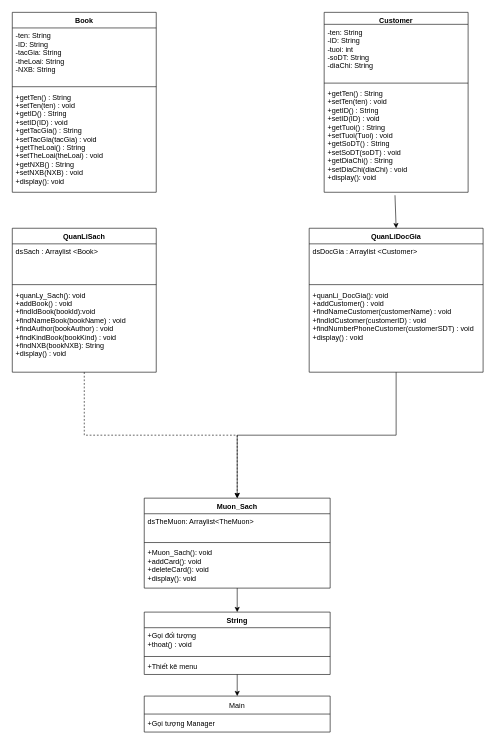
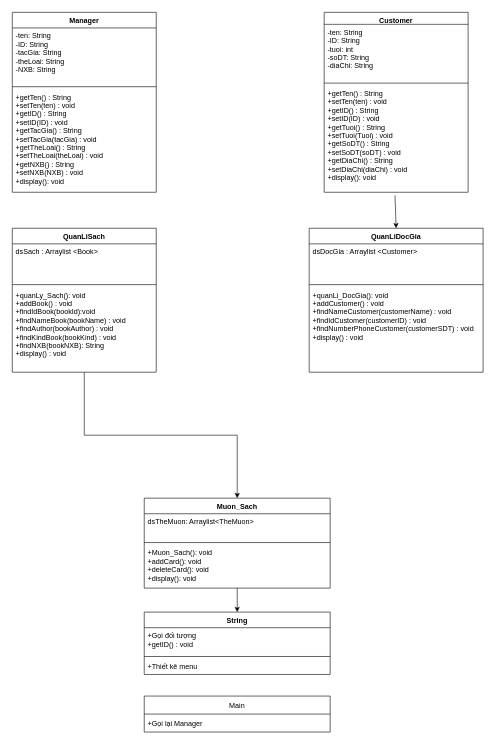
  <mxCell id="0" />
  <mxCell id="1" parent="0" />
- <mxCell id="2" value="Book" style="swimlane;fontStyle=1;align=center;verticalAlign=top;childLayout=stackLayout;horizontal=1;startSize=26;horizontalStack=0;resizeParent=1;resizeParentMax=0;resizeLast=0;collapsible=1;marginBottom=0;" vertex="1" parent="1"><mxGeometry x="20" y="20" width="240" height="300" as="geometry" /></mxCell>
+ <mxCell id="2" value="Manager" style="swimlane;fontStyle=1;align=center;verticalAlign=top;childLayout=stackLayout;horizontal=1;startSize=26;horizontalStack=0;resizeParent=1;resizeParentMax=0;resizeLast=0;collapsible=1;marginBottom=0;" vertex="1" parent="1"><mxGeometry x="20" y="20" width="240" height="300" as="geometry" /></mxCell>
  <mxCell id="3" value="-ten: String&#10;-ID: String&#10;-tacGia: String&#10;-theLoai: String&#10;-NXB: String" style="text;strokeColor=none;fillColor=none;align=left;verticalAlign=top;spacingLeft=4;spacingRight=4;overflow=hidden;rotatable=0;points=[[0,0.5],[1,0.5]];portConstraint=eastwest;" vertex="1" parent="2"><mxGeometry y="26" width="240" height="94" as="geometry" /></mxCell>
  <mxCell id="4" value="" style="line;strokeWidth=1;fillColor=none;align=left;verticalAlign=middle;spacingTop=-1;spacingLeft=3;spacingRight=3;rotatable=0;labelPosition=right;points=[];portConstraint=eastwest;" vertex="1" parent="2"><mxGeometry y="120" width="240" height="8" as="geometry" /></mxCell>
  <mxCell id="5" value="+getTen() : String&#10;+setTen(ten) : void&#10;+getID() : String&#10;+setID(ID) : void&#10;+getTacGia() : String&#10;+setTacGia(tacGia) : void&#10;+getTheLoai() : String&#10;+setTheLoai(theLoai) : void&#10;+getNXB() : String&#10;+setNXB(NXB) : void&#10;+display(): void" style="text;strokeColor=none;fillColor=none;align=left;verticalAlign=top;spacingLeft=4;spacingRight=4;overflow=hidden;rotatable=0;points=[[0,0.5],[1,0.5]];portConstraint=eastwest;" vertex="1" parent="2"><mxGeometry y="128" width="240" height="172" as="geometry" /></mxCell>
  <mxCell id="6" value="Customer" style="swimlane;fontStyle=1;align=center;verticalAlign=top;childLayout=stackLayout;horizontal=1;startSize=20;horizontalStack=0;resizeParent=1;resizeParentMax=0;resizeLast=0;collapsible=1;marginBottom=0;" vertex="1" parent="1"><mxGeometry x="540" y="20" width="240" height="300" as="geometry" /></mxCell>
  <mxCell id="7" value="-ten: String&#10;-ID: String&#10;-tuoi: int&#10;-soDT: String&#10;-diaChi: String" style="text;strokeColor=none;fillColor=none;align=left;verticalAlign=top;spacingLeft=4;spacingRight=4;overflow=hidden;rotatable=0;points=[[0,0.5],[1,0.5]];portConstraint=eastwest;" vertex="1" parent="6"><mxGeometry y="20" width="240" height="94" as="geometry" /></mxCell>
  <mxCell id="8" value="" style="line;strokeWidth=1;fillColor=none;align=left;verticalAlign=middle;spacingTop=-1;spacingLeft=3;spacingRight=3;rotatable=0;labelPosition=right;points=[];portConstraint=eastwest;" vertex="1" parent="6"><mxGeometry y="114" width="240" height="8" as="geometry" /></mxCell>
  <mxCell id="9" value="+getTen() : String&#10;+setTen(ten) : void&#10;+getID() : String&#10;+setID(ID) : void&#10;+getTuoi() : String&#10;+setTuoi(Tuoi) : void&#10;+getSoDT() : String&#10;+setSoDT(soDT) : void&#10;+getDiaChi() : String&#10;+setDiaChi(diaChi) : void&#10;+display(): void" style="text;strokeColor=none;fillColor=none;align=left;verticalAlign=top;spacingLeft=4;spacingRight=4;overflow=hidden;rotatable=0;points=[[0,0.5],[1,0.5]];portConstraint=eastwest;" vertex="1" parent="6"><mxGeometry y="122" width="240" height="178" as="geometry" /></mxCell>
- <mxCell id="10" style="edgeStyle=orthogonalEdgeStyle;rounded=0;orthogonalLoop=1;jettySize=auto;html=1;entryX=0.5;entryY=0;entryDx=0;entryDy=0;" edge="1" parent="1" source="11" target="20"><mxGeometry relative="1" as="geometry" /></mxCell>
  <mxCell id="11" value="QuanLiDocGia" style="swimlane;fontStyle=1;align=center;verticalAlign=top;childLayout=stackLayout;horizontal=1;startSize=26;horizontalStack=0;resizeParent=1;resizeParentMax=0;resizeLast=0;collapsible=1;marginBottom=0;" vertex="1" parent="1"><mxGeometry x="515" y="380" width="290" height="240" as="geometry" /></mxCell>
  <mxCell id="12" value="dsDocGia : Arraylist &lt;Customer&gt; &#10;" style="text;strokeColor=none;fillColor=none;align=left;verticalAlign=top;spacingLeft=4;spacingRight=4;overflow=hidden;rotatable=0;points=[[0,0.5],[1,0.5]];portConstraint=eastwest;" vertex="1" parent="11"><mxGeometry y="26" width="290" height="64" as="geometry" /></mxCell>
  <mxCell id="13" value="" style="line;strokeWidth=1;fillColor=none;align=left;verticalAlign=middle;spacingTop=-1;spacingLeft=3;spacingRight=3;rotatable=0;labelPosition=right;points=[];portConstraint=eastwest;" vertex="1" parent="11"><mxGeometry y="90" width="290" height="8" as="geometry" /></mxCell>
  <mxCell id="14" value="+quanLi_DocGia(): void&#10;+addCustomer() : void&#10;+findNameCustomer(customerName) : void&#10;+findIdCustomer(customerID) : void&#10;+findNumberPhoneCustomer(customerSDT) : void&#10;+display() : void&#10;" style="text;strokeColor=none;fillColor=none;align=left;verticalAlign=top;spacingLeft=4;spacingRight=4;overflow=hidden;rotatable=0;points=[[0,0.5],[1,0.5]];portConstraint=eastwest;" vertex="1" parent="11"><mxGeometry y="98" width="290" height="142" as="geometry" /></mxCell>
- <mxCell id="15" style="edgeStyle=orthogonalEdgeStyle;rounded=0;orthogonalLoop=1;jettySize=auto;html=1;entryX=0.5;entryY=0;entryDx=0;entryDy=0;dashed=1;" edge="1" parent="1" source="16" target="20"><mxGeometry relative="1" as="geometry" /></mxCell>
+ <mxCell id="15" style="edgeStyle=orthogonalEdgeStyle;rounded=0;orthogonalLoop=1;jettySize=auto;html=1;entryX=0.5;entryY=0;entryDx=0;entryDy=0;" edge="1" parent="1" source="16" target="20"><mxGeometry relative="1" as="geometry" /></mxCell>
  <mxCell id="16" value="QuanLiSach" style="swimlane;fontStyle=1;align=center;verticalAlign=top;childLayout=stackLayout;horizontal=1;startSize=26;horizontalStack=0;resizeParent=1;resizeParentMax=0;resizeLast=0;collapsible=1;marginBottom=0;" vertex="1" parent="1"><mxGeometry x="20" y="380" width="240" height="240" as="geometry" /></mxCell>
  <mxCell id="17" value="dsSach : Arraylist &lt;Book&gt; &#10;" style="text;strokeColor=none;fillColor=none;align=left;verticalAlign=top;spacingLeft=4;spacingRight=4;overflow=hidden;rotatable=0;points=[[0,0.5],[1,0.5]];portConstraint=eastwest;" vertex="1" parent="16"><mxGeometry y="26" width="240" height="64" as="geometry" /></mxCell>
  <mxCell id="18" value="" style="line;strokeWidth=1;fillColor=none;align=left;verticalAlign=middle;spacingTop=-1;spacingLeft=3;spacingRight=3;rotatable=0;labelPosition=right;points=[];portConstraint=eastwest;" vertex="1" parent="16"><mxGeometry y="90" width="240" height="8" as="geometry" /></mxCell>
  <mxCell id="19" value="+quanLy_Sach(): void&#10;+addBook() : void&#10;+findIdBook(bookId):void&#10;+findNameBook(bookName) : void&#10;+findAuthor(bookAuthor) : void&#10;+findKindBook(bookKind) : void&#10;+findNXB(bookNXB): String&#10;+display() : void&#10;" style="text;strokeColor=none;fillColor=none;align=left;verticalAlign=top;spacingLeft=4;spacingRight=4;overflow=hidden;rotatable=0;points=[[0,0.5],[1,0.5]];portConstraint=eastwest;" vertex="1" parent="16"><mxGeometry y="98" width="240" height="142" as="geometry" /></mxCell>
  <mxCell id="20" value="Muon_Sach" style="swimlane;fontStyle=1;align=center;verticalAlign=top;childLayout=stackLayout;horizontal=1;startSize=26;horizontalStack=0;resizeParent=1;resizeParentMax=0;resizeLast=0;collapsible=1;marginBottom=0;" vertex="1" parent="1"><mxGeometry x="240" y="830" width="310" height="150" as="geometry" /></mxCell>
  <mxCell id="21" value="dsTheMuon: Arraylist&lt;TheMuon&gt;" style="text;strokeColor=none;fillColor=none;align=left;verticalAlign=top;spacingLeft=4;spacingRight=4;overflow=hidden;rotatable=0;points=[[0,0.5],[1,0.5]];portConstraint=eastwest;" vertex="1" parent="20"><mxGeometry y="26" width="310" height="44" as="geometry" /></mxCell>
  <mxCell id="22" value="" style="line;strokeWidth=1;fillColor=none;align=left;verticalAlign=middle;spacingTop=-1;spacingLeft=3;spacingRight=3;rotatable=0;labelPosition=right;points=[];portConstraint=eastwest;" vertex="1" parent="20"><mxGeometry y="70" width="310" height="8" as="geometry" /></mxCell>
  <mxCell id="23" value="+Muon_Sach(): void&#10;+addCard(): void&#10;+deleteCard(): void&#10;+display(): void" style="text;strokeColor=none;fillColor=none;align=left;verticalAlign=top;spacingLeft=4;spacingRight=4;overflow=hidden;rotatable=0;points=[[0,0.5],[1,0.5]];portConstraint=eastwest;" vertex="1" parent="20"><mxGeometry y="78" width="310" height="72" as="geometry" /></mxCell>
  <mxCell id="24" value="" style="endArrow=classic;html=1;rounded=0;exitX=0.492;exitY=1.028;exitDx=0;exitDy=0;exitPerimeter=0;entryX=0.5;entryY=0;entryDx=0;entryDy=0;" edge="1" parent="1" source="9" target="11"><mxGeometry width="50" height="50" relative="1" as="geometry"><mxPoint x="380" y="1250" as="sourcePoint" /><mxPoint x="620" y="1190" as="targetPoint" /></mxGeometry></mxCell>
  <mxCell id="25" value="Main" style="swimlane;fontStyle=0;childLayout=stackLayout;horizontal=1;startSize=30;horizontalStack=0;resizeParent=1;resizeParentMax=0;resizeLast=0;collapsible=1;marginBottom=0;" vertex="1" parent="1"><mxGeometry x="240" y="1160" width="310" height="60" as="geometry" /></mxCell>
- <mxCell id="26" value="+Gọi tượng Manager" style="text;strokeColor=none;fillColor=none;align=left;verticalAlign=middle;spacingLeft=4;spacingRight=4;overflow=hidden;points=[[0,0.5],[1,0.5]];portConstraint=eastwest;rotatable=0;" vertex="1" parent="25"><mxGeometry y="30" width="310" height="30" as="geometry" /></mxCell>
+ <mxCell id="26" value="+Gọi lại Manager" style="text;strokeColor=none;fillColor=none;align=left;verticalAlign=middle;spacingLeft=4;spacingRight=4;overflow=hidden;points=[[0,0.5],[1,0.5]];portConstraint=eastwest;rotatable=0;" vertex="1" parent="25"><mxGeometry y="30" width="310" height="30" as="geometry" /></mxCell>
  <mxCell id="27" value="String" style="swimlane;fontStyle=1;align=center;verticalAlign=top;childLayout=stackLayout;horizontal=1;startSize=26;horizontalStack=0;resizeParent=1;resizeParentMax=0;resizeLast=0;collapsible=1;marginBottom=0;" vertex="1" parent="1"><mxGeometry x="240" y="1020" width="310" height="104" as="geometry" /></mxCell>
- <mxCell id="28" value="+Gọi đối tượng &#10;+thoat() : void" style="text;strokeColor=none;fillColor=none;align=left;verticalAlign=top;spacingLeft=4;spacingRight=4;overflow=hidden;rotatable=0;points=[[0,0.5],[1,0.5]];portConstraint=eastwest;" vertex="1" parent="27"><mxGeometry y="26" width="310" height="44" as="geometry" /></mxCell>
+ <mxCell id="28" value="+Gọi đối tượng &#10;+getID() : void" style="text;strokeColor=none;fillColor=none;align=left;verticalAlign=top;spacingLeft=4;spacingRight=4;overflow=hidden;rotatable=0;points=[[0,0.5],[1,0.5]];portConstraint=eastwest;" vertex="1" parent="27"><mxGeometry y="26" width="310" height="44" as="geometry" /></mxCell>
  <mxCell id="29" value="" style="line;strokeWidth=1;fillColor=none;align=left;verticalAlign=middle;spacingTop=-1;spacingLeft=3;spacingRight=3;rotatable=0;labelPosition=right;points=[];portConstraint=eastwest;" vertex="1" parent="27"><mxGeometry y="70" width="310" height="8" as="geometry" /></mxCell>
  <mxCell id="30" value="+Thiết kê menu&#10;" style="text;strokeColor=none;fillColor=none;align=left;verticalAlign=top;spacingLeft=4;spacingRight=4;overflow=hidden;rotatable=0;points=[[0,0.5],[1,0.5]];portConstraint=eastwest;" vertex="1" parent="27"><mxGeometry y="78" width="310" height="26" as="geometry" /></mxCell>
  <mxCell id="31" value="" style="endArrow=classic;html=1;rounded=0;entryX=0.5;entryY=0;entryDx=0;entryDy=0;exitX=0.5;exitY=1;exitDx=0;exitDy=0;exitPerimeter=0;" edge="1" parent="1" source="23" target="27"><mxGeometry width="50" height="50" relative="1" as="geometry"><mxPoint x="395" y="950" as="sourcePoint" /><mxPoint x="470" y="1000" as="targetPoint" /></mxGeometry></mxCell>
- <mxCell id="32" value="" style="endArrow=classic;html=1;rounded=0;entryX=0.5;entryY=0;entryDx=0;entryDy=0;" edge="1" parent="1" source="30" target="25"><mxGeometry width="50" height="50" relative="1" as="geometry"><mxPoint x="370" y="1150" as="sourcePoint" /><mxPoint x="410" y="1200" as="targetPoint" /></mxGeometry></mxCell>
